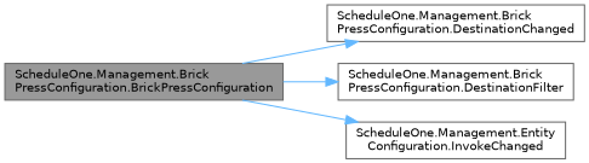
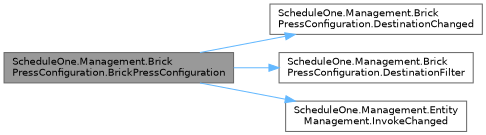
  digraph {
    rankdir=LR
    node [color=grey40 fillcolor=white fontname=Helvetica fontsize=10 shape=box style=filled]
    edge [color=steelblue1 fontname=Helvetica fontsize=10 labelfontname=Helvetica labelfontsize=10 style=solid]
    n1 [color=gray40 fillcolor=grey60 fontcolor=black height=0.2 label="ScheduleOne.Management.Brick\lPressConfiguration.BrickPressConfiguration" width=0.4]
    n2 [height=0.2 label="ScheduleOne.Management.Brick\lPressConfiguration.DestinationChanged" width=0.4]
    n3 [height=0.2 label="ScheduleOne.Management.Brick\lPressConfiguration.DestinationFilter" width=0.4]
-   n4 [height=0.2 label="ScheduleOne.Management.Entity\lConfiguration.InvokeChanged" width=0.4]
+   n4 [height=0.2 label="ScheduleOne.Management.Entity\lManagement.InvokeChanged" width=0.4]
    n1 -> n2
    n1 -> n3
    n1 -> n4
  }
